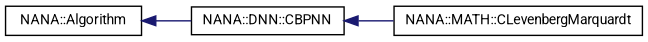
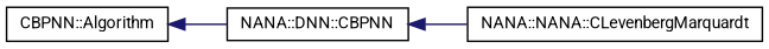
  digraph {
    fontname=Roboto
    rankdir=LR
    node [color=black fillcolor=white fontname=Roboto fontsize=10 shape=record style=filled]
    edge [color=midnightblue dir=back fontname=Roboto fontsize=10 labelfontname=Helvetica labelfontsize=10 style=solid]
-   n1 [height=0.2 label="NANA::Algorithm" width=0.4]
+   n1 [height=0.2 label="CBPNN::Algorithm" width=0.4]
    n2 [height=0.2 label="NANA::DNN::CBPNN" width=0.4]
-   n3 [height=0.2 label="NANA::MATH::CLevenbergMarquardt" width=0.4]
+   n3 [height=0.2 label="NANA::NANA::CLevenbergMarquardt" width=0.4]
    n1 -> n2
    n2 -> n3
  }
